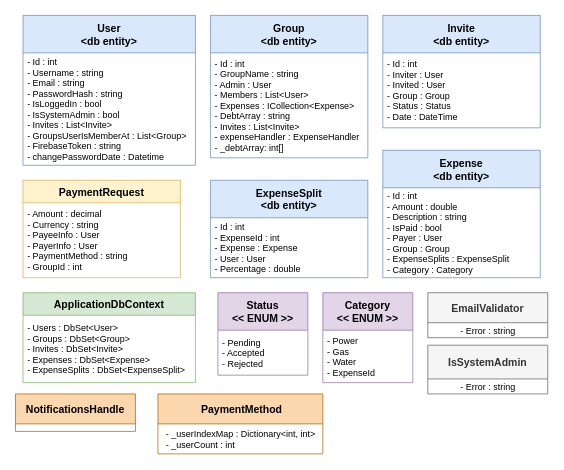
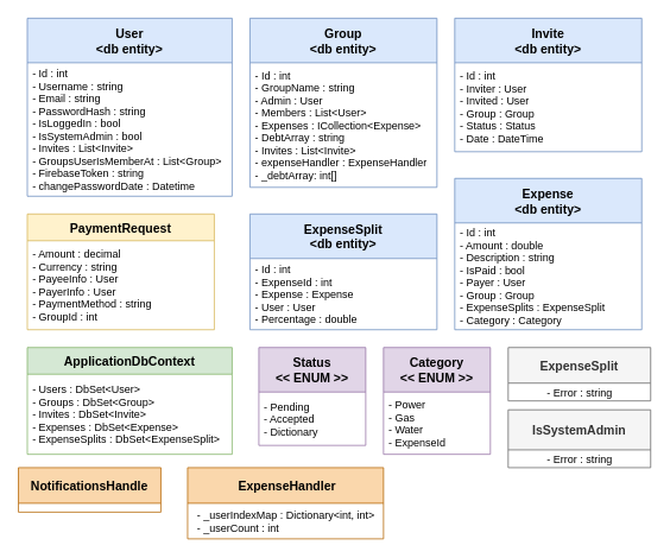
  <mxCell id="0" />
  <mxCell id="1" parent="0" />
  <mxCell id="2" value="User&#10;&lt;db entity&gt;" style="swimlane;fontStyle=1;childLayout=stackLayout;horizontal=1;startSize=50;horizontalStack=0;resizeParent=1;resizeParentMax=0;resizeLast=0;collapsible=1;marginBottom=0;fontSize=14;fillColor=#dae8fc;strokeColor=#6c8ebf;" vertex="1" parent="1"><mxGeometry x="30" y="20" width="230" height="200" as="geometry" /></mxCell>
  <mxCell id="3" value="- Id : int&#10;- Username : string&#10;- Email : string&#10;- PasswordHash : string&#10;- IsLoggedIn : bool&#10;- IsSystemAdmin : bool&#10;- Invites : List&lt;Invite&gt;&#10;- GroupsUserIsMemberAt : List&lt;Group&gt;&#10;- FirebaseToken : string&#10;- changePasswordDate : Datetime" style="text;strokeColor=none;fillColor=none;align=left;verticalAlign=middle;spacingLeft=4;spacingRight=4;overflow=hidden;points=[[0,0.5],[1,0.5]];portConstraint=eastwest;rotatable=0;" vertex="1" parent="2"><mxGeometry y="50" width="230" height="150" as="geometry" /></mxCell>
  <mxCell id="4" value="PaymentRequest" style="swimlane;fontStyle=1;childLayout=stackLayout;horizontal=1;startSize=30;horizontalStack=0;resizeParent=1;resizeParentMax=0;resizeLast=0;collapsible=1;marginBottom=0;fontSize=14;fillColor=#fff2cc;strokeColor=#d6b656;" vertex="1" parent="1"><mxGeometry x="30" y="240" width="210" height="130" as="geometry" /></mxCell>
  <mxCell id="5" value="- Amount : decimal&#10;- Currency : string&#10;- PayeeInfo : User&#10;- PayerInfo : User&#10;- PaymentMethod : string&#10;- GroupId : int" style="text;strokeColor=none;fillColor=none;align=left;verticalAlign=middle;spacingLeft=4;spacingRight=4;overflow=hidden;points=[[0,0.5],[1,0.5]];portConstraint=eastwest;rotatable=0;" vertex="1" parent="4"><mxGeometry y="30" width="210" height="100" as="geometry" /></mxCell>
  <mxCell id="6" value="Invite&#10;&lt;db entity&gt;" style="swimlane;fontStyle=1;childLayout=stackLayout;horizontal=1;startSize=50;horizontalStack=0;resizeParent=1;resizeParentMax=0;resizeLast=0;collapsible=1;marginBottom=0;fontSize=14;fillColor=#dae8fc;strokeColor=#6c8ebf;" vertex="1" parent="1"><mxGeometry x="510" y="20" width="210" height="150" as="geometry" /></mxCell>
  <mxCell id="7" value="- Id : int&#10;- Inviter : User&#10;- Invited : User&#10;- Group : Group&#10;- Status : Status&#10;- Date : DateTime" style="text;strokeColor=none;fillColor=none;align=left;verticalAlign=middle;spacingLeft=4;spacingRight=4;overflow=hidden;points=[[0,0.5],[1,0.5]];portConstraint=eastwest;rotatable=0;" vertex="1" parent="6"><mxGeometry y="50" width="210" height="100" as="geometry" /></mxCell>
  <mxCell id="8" value="Group&#10;&lt;db entity&gt;" style="swimlane;fontStyle=1;childLayout=stackLayout;horizontal=1;startSize=50;horizontalStack=0;resizeParent=1;resizeParentMax=0;resizeLast=0;collapsible=1;marginBottom=0;fontSize=14;fillColor=#dae8fc;strokeColor=#6c8ebf;" vertex="1" parent="1"><mxGeometry x="280" y="20" width="210" height="190" as="geometry" /></mxCell>
  <mxCell id="9" value="- Id : int&#10;- GroupName : string&#10;- Admin : User&#10;- Members : List&lt;User&gt;&#10;- Expenses : ICollection&lt;Expense&gt;&#10;- DebtArray : string&#10;- Invites : List&lt;Invite&gt;&#10;- expenseHandler : ExpenseHandler&#10;- _debtArray: int[]" style="text;strokeColor=none;fillColor=none;align=left;verticalAlign=middle;spacingLeft=4;spacingRight=4;overflow=hidden;points=[[0,0.5],[1,0.5]];portConstraint=eastwest;rotatable=0;" vertex="1" parent="8"><mxGeometry y="50" width="210" height="140" as="geometry" /></mxCell>
  <mxCell id="10" value="ExpenseSplit&#10;&lt;db entity&gt;" style="swimlane;fontStyle=1;childLayout=stackLayout;horizontal=1;startSize=50;horizontalStack=0;resizeParent=1;resizeParentMax=0;resizeLast=0;collapsible=1;marginBottom=0;fontSize=14;fillColor=#dae8fc;strokeColor=#6c8ebf;" vertex="1" parent="1"><mxGeometry x="280" y="240" width="210" height="130" as="geometry" /></mxCell>
  <mxCell id="11" value="- Id : int&#10;- ExpenseId : int&#10;- Expense : Expense&#10;- User : User&#10;- Percentage : double" style="text;strokeColor=none;fillColor=none;align=left;verticalAlign=middle;spacingLeft=4;spacingRight=4;overflow=hidden;points=[[0,0.5],[1,0.5]];portConstraint=eastwest;rotatable=0;" vertex="1" parent="10"><mxGeometry y="50" width="210" height="80" as="geometry" /></mxCell>
  <mxCell id="12" value="Expense&#10;&lt;db entity&gt;" style="swimlane;fontStyle=1;childLayout=stackLayout;horizontal=1;startSize=50;horizontalStack=0;resizeParent=1;resizeParentMax=0;resizeLast=0;collapsible=1;marginBottom=0;fontSize=14;fillColor=#dae8fc;strokeColor=#6c8ebf;" vertex="1" parent="1"><mxGeometry x="510" y="200" width="210" height="170" as="geometry" /></mxCell>
  <mxCell id="13" value="- Id : int&#10;- Amount : double&#10;- Description : string&#10;- IsPaid : bool&#10;- Payer : User&#10;- Group : Group&#10;- ExpenseSplits : ExpenseSplit&#10;- Category : Category" style="text;strokeColor=none;fillColor=none;align=left;verticalAlign=middle;spacingLeft=4;spacingRight=4;overflow=hidden;points=[[0,0.5],[1,0.5]];portConstraint=eastwest;rotatable=0;" vertex="1" parent="12"><mxGeometry y="50" width="210" height="120" as="geometry" /></mxCell>
  <mxCell id="14" value="ApplicationDbContext" style="swimlane;fontStyle=1;childLayout=stackLayout;horizontal=1;startSize=30;horizontalStack=0;resizeParent=1;resizeParentMax=0;resizeLast=0;collapsible=1;marginBottom=0;fontSize=14;fillColor=#d5e8d4;strokeColor=#82b366;" vertex="1" parent="1"><mxGeometry x="30" y="390" width="230" height="120" as="geometry" /></mxCell>
  <mxCell id="15" value="- Users : DbSet&lt;User&gt;&#10;- Groups : DbSet&lt;Group&gt;&#10;- Invites : DbSet&lt;Invite&gt;&#10;- Expenses : DbSet&lt;Expense&gt;&#10;- ExpenseSplits : DbSet&lt;ExpenseSplit&gt;" style="text;strokeColor=none;fillColor=none;align=left;verticalAlign=middle;spacingLeft=4;spacingRight=4;overflow=hidden;points=[[0,0.5],[1,0.5]];portConstraint=eastwest;rotatable=0;" vertex="1" parent="14"><mxGeometry y="30" width="230" height="90" as="geometry" /></mxCell>
  <mxCell id="16" value="Status&#10;&lt;&lt; ENUM &gt;&gt;" style="swimlane;fontStyle=1;childLayout=stackLayout;horizontal=1;startSize=50;horizontalStack=0;resizeParent=1;resizeParentMax=0;resizeLast=0;collapsible=1;marginBottom=0;fontSize=14;fillColor=#e1d5e7;strokeColor=#9673a6;" vertex="1" parent="1"><mxGeometry x="290" y="390" width="120" height="110" as="geometry" /></mxCell>
- <mxCell id="17" value="- Pending&#10;- Accepted&#10;- Rejected" style="text;strokeColor=none;fillColor=none;align=left;verticalAlign=middle;spacingLeft=4;spacingRight=4;overflow=hidden;points=[[0,0.5],[1,0.5]];portConstraint=eastwest;rotatable=0;" vertex="1" parent="16"><mxGeometry y="50" width="120" height="60" as="geometry" /></mxCell>
+ <mxCell id="17" value="- Pending&#10;- Accepted&#10;- Dictionary" style="text;strokeColor=none;fillColor=none;align=left;verticalAlign=middle;spacingLeft=4;spacingRight=4;overflow=hidden;points=[[0,0.5],[1,0.5]];portConstraint=eastwest;rotatable=0;" vertex="1" parent="16"><mxGeometry y="50" width="120" height="60" as="geometry" /></mxCell>
  <mxCell id="18" value="Category&#10;&lt;&lt; ENUM &gt;&gt;" style="swimlane;fontStyle=1;childLayout=stackLayout;horizontal=1;startSize=50;horizontalStack=0;resizeParent=1;resizeParentMax=0;resizeLast=0;collapsible=1;marginBottom=0;fontSize=14;fillColor=#e1d5e7;strokeColor=#9673a6;" vertex="1" parent="1"><mxGeometry x="430" y="390" width="120" height="120" as="geometry" /></mxCell>
  <mxCell id="19" value="- Power&#10;- Gas&#10;- Water&#10;- ExpenseId" style="text;strokeColor=none;fillColor=none;align=left;verticalAlign=middle;spacingLeft=4;spacingRight=4;overflow=hidden;points=[[0,0.5],[1,0.5]];portConstraint=eastwest;rotatable=0;" vertex="1" parent="18"><mxGeometry y="50" width="120" height="70" as="geometry" /></mxCell>
  <mxCell id="20" value="NotificationsHandle" style="swimlane;fontStyle=1;childLayout=stackLayout;horizontal=1;startSize=40;horizontalStack=0;resizeParent=1;resizeParentMax=0;resizeLast=0;collapsible=1;marginBottom=0;fontSize=14;fillColor=#fad7ac;strokeColor=#b46504;" vertex="1" parent="1"><mxGeometry x="20" y="525" width="160" height="50" as="geometry"><mxRectangle x="570" y="400" width="160" height="40" as="alternateBounds" /></mxGeometry></mxCell>
- <mxCell id="21" value="EmailValidator" style="swimlane;fontStyle=1;childLayout=stackLayout;horizontal=1;startSize=40;horizontalStack=0;resizeParent=1;resizeParentMax=0;resizeLast=0;collapsible=1;marginBottom=0;fontSize=14;fillColor=#f5f5f5;strokeColor=#666666;fontColor=#333333;" vertex="1" parent="1"><mxGeometry x="570" y="390" width="160" height="60" as="geometry" /></mxCell>
+ <mxCell id="21" value="ExpenseSplit" style="swimlane;fontStyle=1;childLayout=stackLayout;horizontal=1;startSize=40;horizontalStack=0;resizeParent=1;resizeParentMax=0;resizeLast=0;collapsible=1;marginBottom=0;fontSize=14;fillColor=#f5f5f5;strokeColor=#666666;fontColor=#333333;" vertex="1" parent="1"><mxGeometry x="570" y="390" width="160" height="60" as="geometry" /></mxCell>
  <mxCell id="22" value="&lt;span style=&quot;font-size: 12px; text-align: left;&quot;&gt;- Error : string&lt;/span&gt;" style="text;html=1;align=center;verticalAlign=middle;resizable=0;points=[];autosize=1;strokeColor=none;fillColor=none;fontSize=14;" vertex="1" parent="21"><mxGeometry y="40" width="160" height="20" as="geometry" /></mxCell>
  <mxCell id="23" value="IsSystemAdmin" style="swimlane;fontStyle=1;childLayout=stackLayout;horizontal=1;startSize=45;horizontalStack=0;resizeParent=1;resizeParentMax=0;resizeLast=0;collapsible=1;marginBottom=0;fontSize=14;fillColor=#f5f5f5;strokeColor=#666666;fontColor=#333333;" vertex="1" parent="1"><mxGeometry x="570" y="460" width="160" height="65" as="geometry" /></mxCell>
  <mxCell id="24" value="&lt;span style=&quot;font-size: 12px; text-align: left;&quot;&gt;- Error : string&lt;/span&gt;" style="text;html=1;align=center;verticalAlign=middle;resizable=0;points=[];autosize=1;strokeColor=none;fillColor=none;fontSize=14;" vertex="1" parent="23"><mxGeometry y="45" width="160" height="20" as="geometry" /></mxCell>
- <mxCell id="25" value=" PaymentMethod" style="swimlane;fontStyle=1;childLayout=stackLayout;horizontal=1;startSize=40;horizontalStack=0;resizeParent=1;resizeParentMax=0;resizeLast=0;collapsible=1;marginBottom=0;fontSize=14;fillColor=#fad7ac;strokeColor=#b46504;" vertex="1" parent="1"><mxGeometry x="210" y="525" width="220" height="80" as="geometry"><mxRectangle x="570" y="400" width="160" height="40" as="alternateBounds" /></mxGeometry></mxCell>
+ <mxCell id="25" value=" ExpenseHandler" style="swimlane;fontStyle=1;childLayout=stackLayout;horizontal=1;startSize=40;horizontalStack=0;resizeParent=1;resizeParentMax=0;resizeLast=0;collapsible=1;marginBottom=0;fontSize=14;fillColor=#fad7ac;strokeColor=#b46504;" vertex="1" parent="1"><mxGeometry x="210" y="525" width="220" height="80" as="geometry"><mxRectangle x="570" y="400" width="160" height="40" as="alternateBounds" /></mxGeometry></mxCell>
  <mxCell id="26" value="&lt;span style=&quot;text-align: left;&quot;&gt;&lt;span style=&quot;font-size: 12px;&quot;&gt;- _userIndexMap :&amp;nbsp;&lt;/span&gt;&lt;/span&gt;&lt;span style=&quot;font-size: 12px;&quot;&gt;Dictionary&amp;lt;int, int&amp;gt;&lt;br&gt;&lt;div style=&quot;text-align: left;&quot;&gt;&lt;span style=&quot;background-color: initial;&quot;&gt;-&amp;nbsp;&lt;/span&gt;&lt;span style=&quot;background-color: initial;&quot;&gt;_userCount : int&lt;/span&gt;&lt;/div&gt;&lt;/span&gt;" style="text;html=1;align=center;verticalAlign=middle;resizable=0;points=[];autosize=1;strokeColor=none;fillColor=none;fontSize=14;" vertex="1" parent="25"><mxGeometry y="40" width="220" height="40" as="geometry" /></mxCell>
